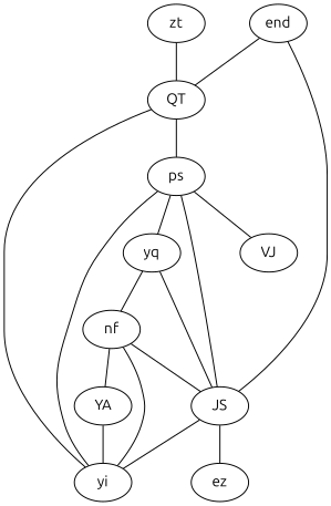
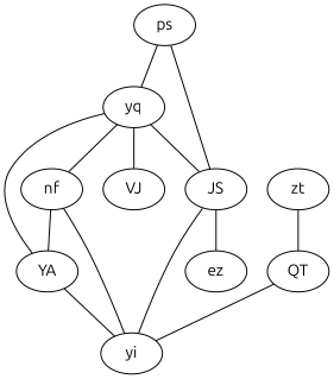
  strict graph {
    fontname=Ubuntu
    node [fontname=Ubuntu]
    edge [fontname=Ubuntu]
    YA
    yi
    yq
    nf
    JS
    VJ
    ps
    ez
    zt
    QT
-   end
    YA -- yi
+   yq -- YA
    yq -- nf
    yq -- JS
-   ps -- VJ
+   yq -- VJ
    nf -- YA
    nf -- yi
-   nf -- JS
    JS -- yi
    JS -- ez
-   ps -- yi
    ps -- yq
    ps -- JS
    zt -- QT
    QT -- yi
-   QT -- ps
-   end -- JS
-   end -- QT
  }
